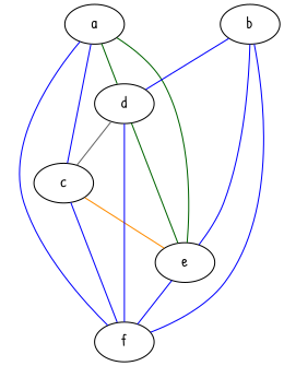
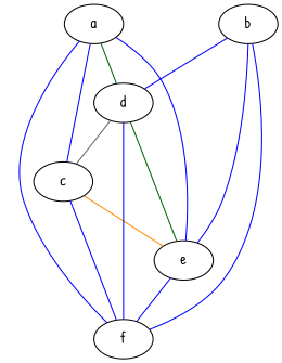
  graph {
    fontname="Patrick Hand"
    node [fontname="Patrick Hand"]
    edge [color=blue fontname="Patrick Hand"]
    a
    c
    d
    e
    f
    b
    a -- c
    a -- d [color=darkgreen]
-   a -- e [color=darkgreen]
+   a -- e
    a -- f
    c -- e [color=darkorange]
    c -- f
    d -- c [color=gray40]
    d -- e [color=darkgreen]
    d -- f
    e -- f
    b -- d
    b -- e
    b -- f
  }
